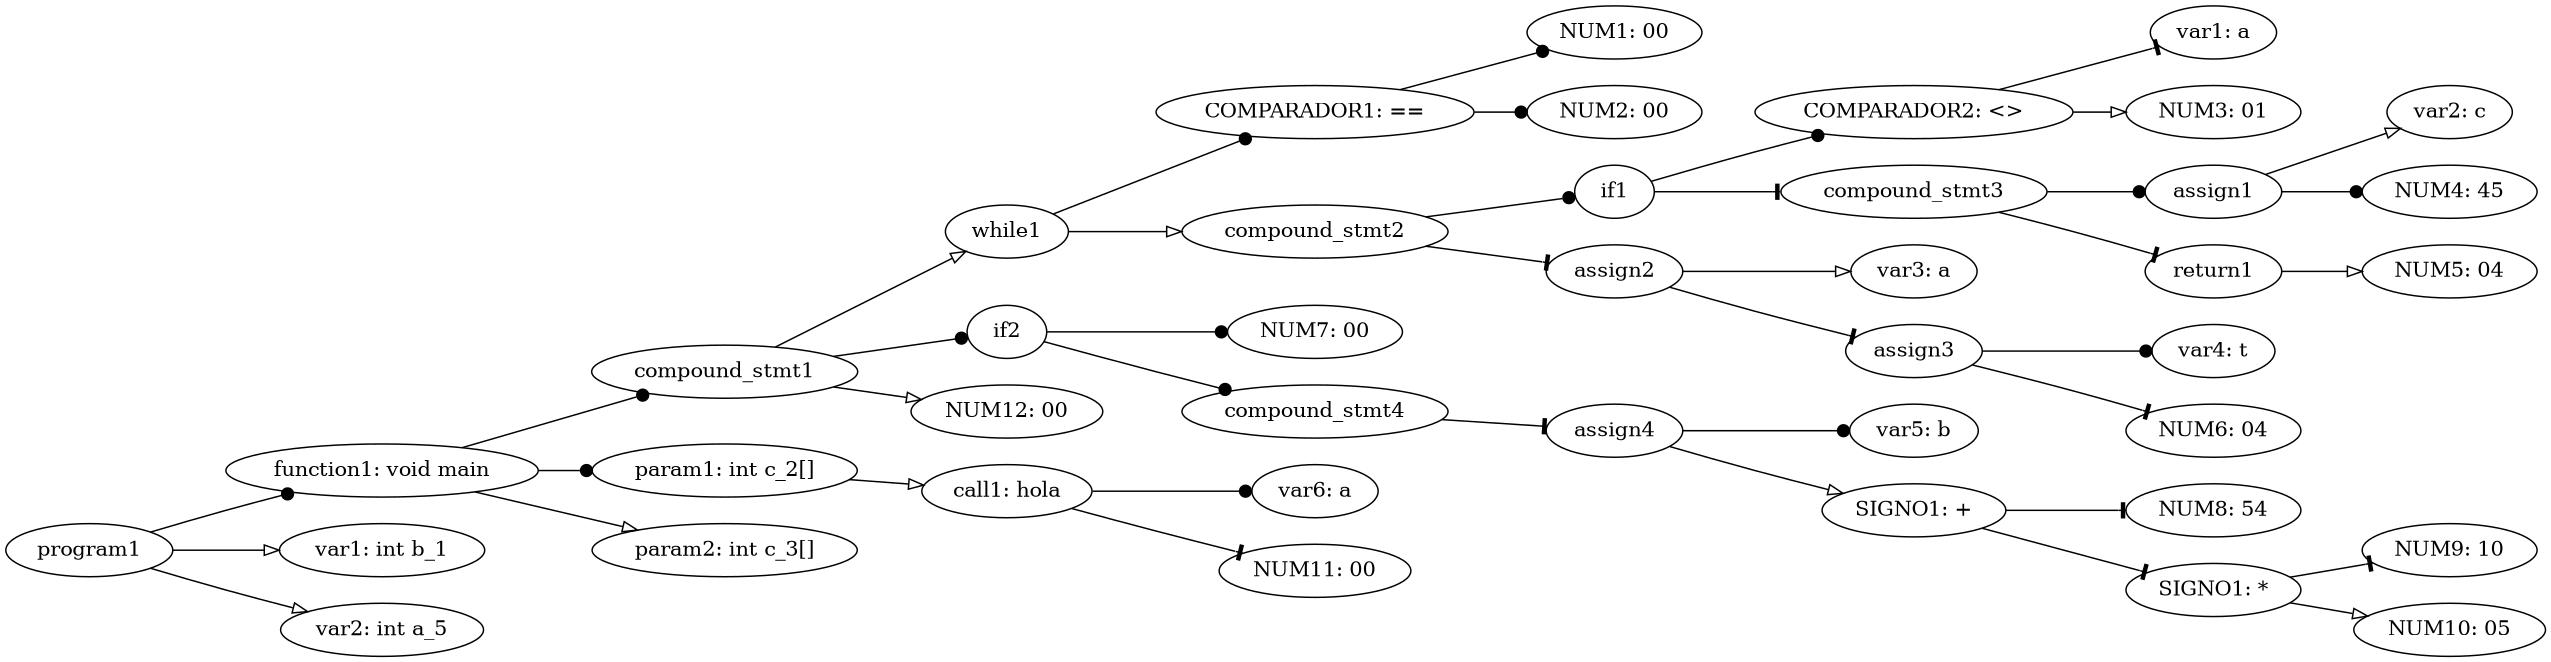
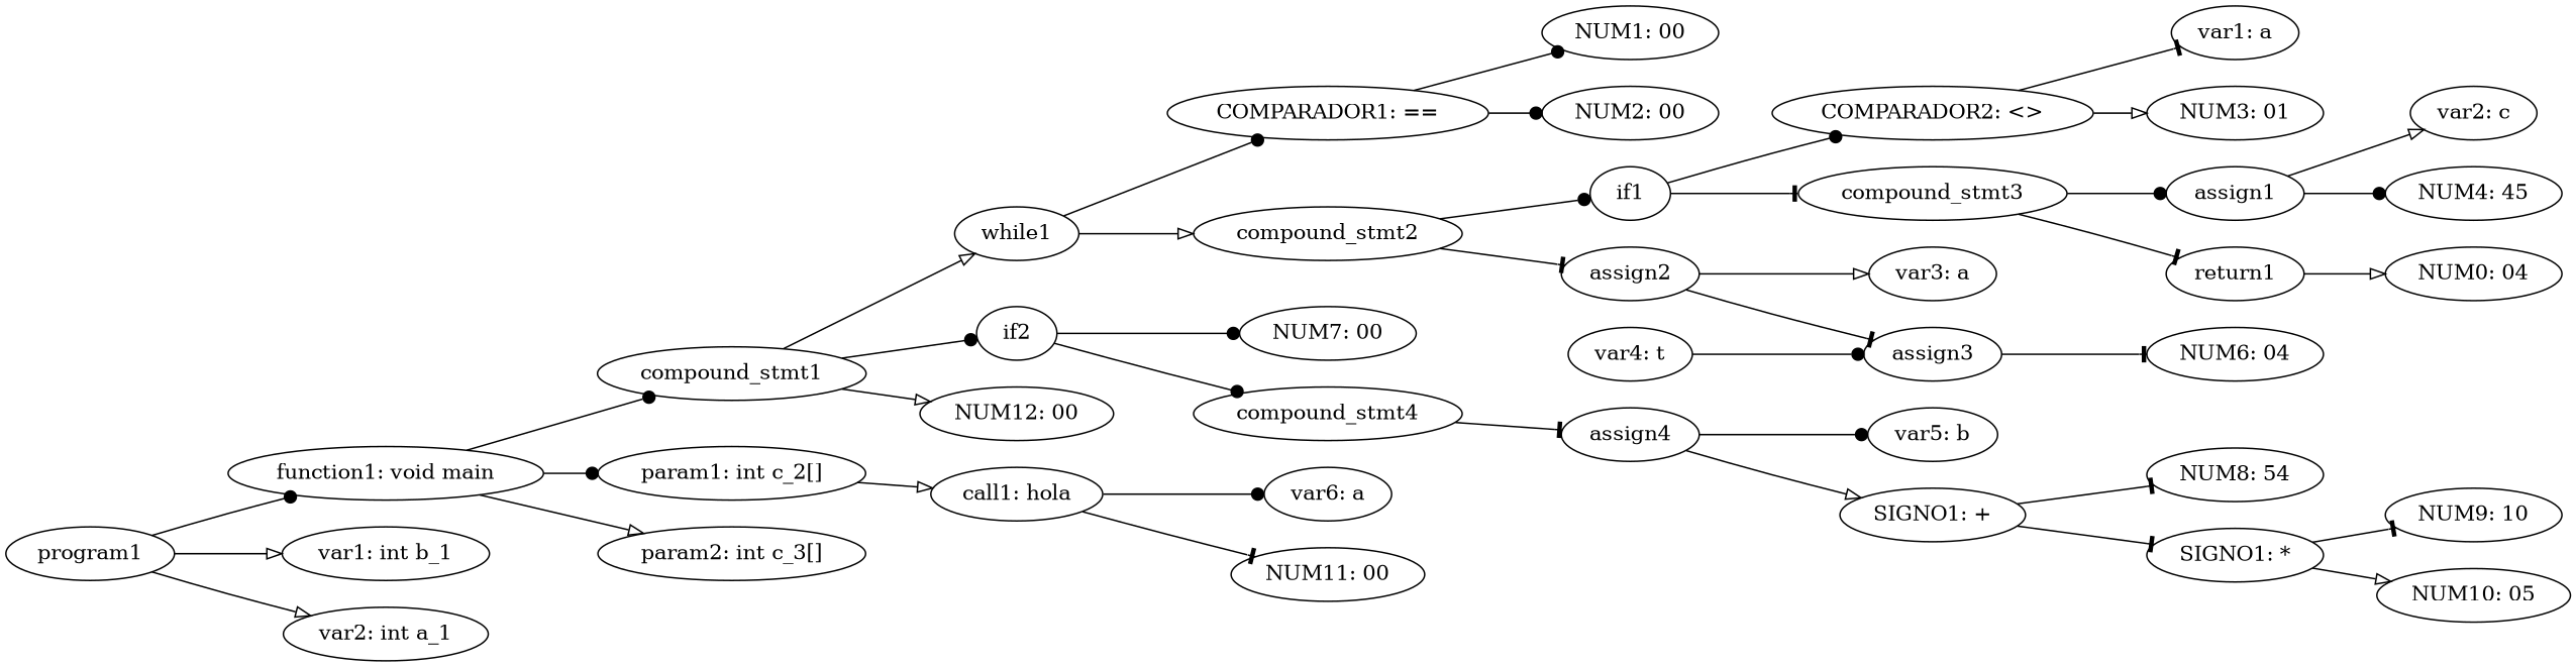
  digraph {
    rankdir=LR
    edge [arrowhead=dot]
    program1
    "function1: void main"
    "var1: int b_1"
-   "var2: int a_1" [label="var2: int a_5"]
+   "var2: int a_1"
    compound_stmt1
    "param1: int c_2[]"
    "param2: int c_3[]"
    while1
    if2
    "NUM12: 00"
    "call1: hola"
    "COMPARADOR1: =="
    compound_stmt2
    "NUM7: 00"
    compound_stmt4
    "var6: a"
    "NUM11: 00"
    "NUM1: 00"
    "NUM2: 00"
    if1
    assign2
    "COMPARADOR2: <>"
    compound_stmt3
    "var3: a"
    assign3
    "var1: a"
    "NUM3: 01"
    assign1
    return1
    "var2: c"
    "NUM4: 45"
-   "NUM5: 04"
+   "NUM5: 04" [label="NUM0: 04"]
    "var4: t"
    "NUM6: 04"
    assign4
    "var5: b"
    "SIGNO1: +"
    "NUM8: 54"
    "SIGNO1: *"
    "NUM9: 10"
    "NUM10: 05"
    program1 -> "function1: void main"
    program1 -> "var1: int b_1" [arrowhead=onormal]
    program1 -> "var2: int a_1" [arrowhead=onormal]
    "function1: void main" -> compound_stmt1
    "function1: void main" -> "param1: int c_2[]"
    "function1: void main" -> "param2: int c_3[]" [arrowhead=onormal]
    compound_stmt1 -> while1 [arrowhead=onormal]
    compound_stmt1 -> if2
    compound_stmt1 -> "NUM12: 00" [arrowhead=onormal]
    "param1: int c_2[]" -> "call1: hola" [arrowhead=onormal]
    while1 -> "COMPARADOR1: =="
    while1 -> compound_stmt2 [arrowhead=onormal]
    if2 -> "NUM7: 00"
    if2 -> compound_stmt4
    "call1: hola" -> "var6: a"
    "call1: hola" -> "NUM11: 00" [arrowhead=tee]
    "COMPARADOR1: ==" -> "NUM1: 00"
    "COMPARADOR1: ==" -> "NUM2: 00"
    compound_stmt2 -> if1
    compound_stmt2 -> assign2 [arrowhead=tee]
    compound_stmt4 -> assign4 [arrowhead=tee]
    if1 -> "COMPARADOR2: <>"
    if1 -> compound_stmt3 [arrowhead=tee]
    assign2 -> "var3: a" [arrowhead=onormal]
    assign2 -> assign3 [arrowhead=tee]
    "COMPARADOR2: <>" -> "var1: a" [arrowhead=tee]
    "COMPARADOR2: <>" -> "NUM3: 01" [arrowhead=onormal]
    compound_stmt3 -> assign1
    compound_stmt3 -> return1 [arrowhead=tee]
-   assign3 -> "var4: t"
+   "var4: t" -> assign3
    assign3 -> "NUM6: 04" [arrowhead=tee]
    assign1 -> "var2: c" [arrowhead=onormal]
    assign1 -> "NUM4: 45"
    return1 -> "NUM5: 04" [arrowhead=onormal]
    assign4 -> "var5: b"
    assign4 -> "SIGNO1: +" [arrowhead=onormal]
    "SIGNO1: +" -> "NUM8: 54" [arrowhead=tee]
    "SIGNO1: +" -> "SIGNO1: *" [arrowhead=tee]
    "SIGNO1: *" -> "NUM9: 10" [arrowhead=tee]
    "SIGNO1: *" -> "NUM10: 05" [arrowhead=onormal]
  }
